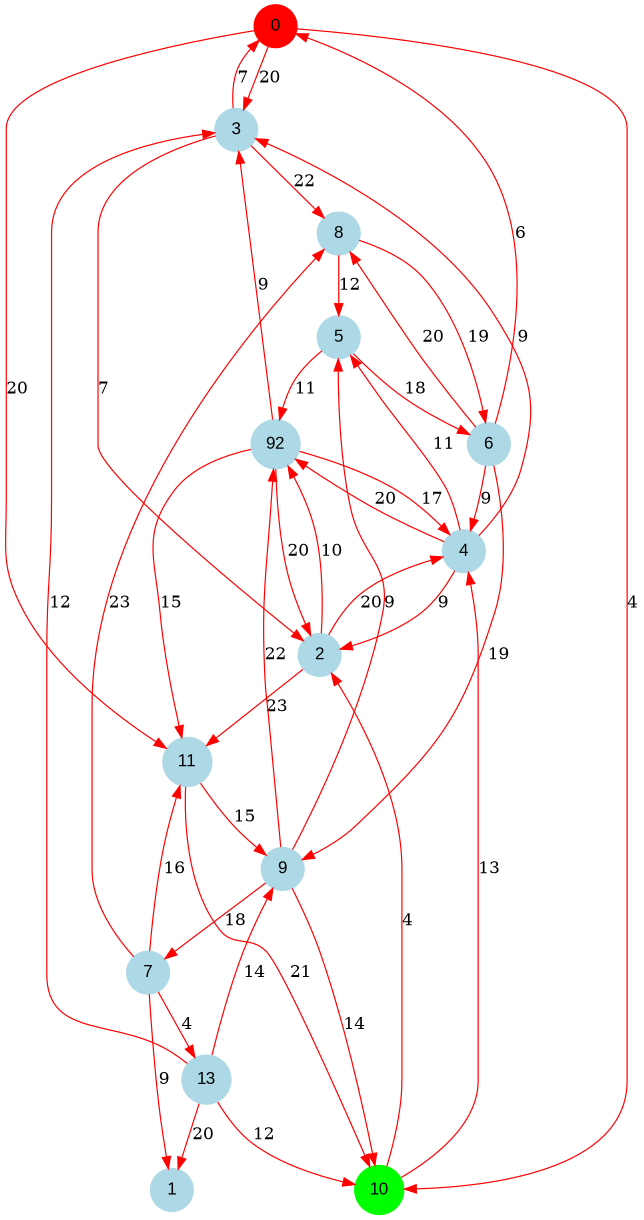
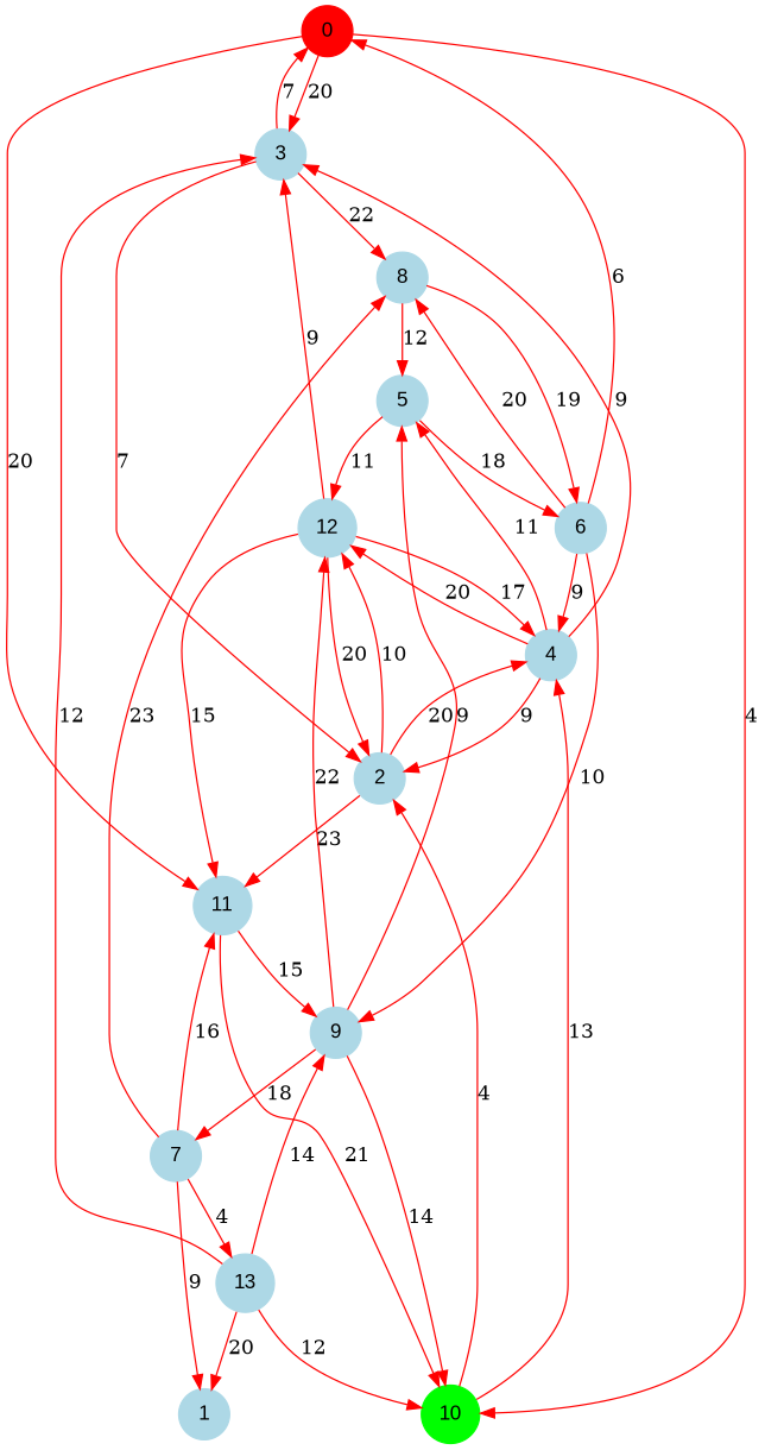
  digraph {
    rankdir=TB
    node [color=lightblue fontname=Arial shape=circle style=filled]
    edge [color=red]
    0 [color=red]
    3
    10 [color=green]
    11
    2
    8
    4
    9
-   12 [label=92]
+   12
    5
    6
    7
    1
    13
    0 -> 3 [label=20]
    0 -> 10 [label=4]
    0 -> 11 [label=20]
    3 -> 0 [label=7]
    3 -> 2 [label=7]
    3 -> 8 [label=22]
    10 -> 2 [label=4]
    10 -> 4 [label=13]
    11 -> 10 [label=21]
    11 -> 9 [label=15]
    2 -> 11 [label=23]
    2 -> 4 [label=20]
    2 -> 12 [label=10]
    8 -> 5 [label=12]
    8 -> 6 [label=19]
    4 -> 3 [label=9]
    4 -> 2 [label=9]
    4 -> 12 [label=20]
    4 -> 5 [label=11]
    9 -> 10 [label=14]
    9 -> 12 [label=22]
    9 -> 5 [label=9]
    9 -> 7 [label=18]
    12 -> 3 [label=9]
    12 -> 11 [label=15]
    12 -> 2 [label=20]
    12 -> 4 [label=17]
    5 -> 12 [label=11]
    5 -> 6 [label=18]
    6 -> 0 [label=6]
    6 -> 8 [label=20]
    6 -> 4 [label=9]
-   6 -> 9 [label=19]
+   6 -> 9 [label=10]
    7 -> 11 [label=16]
    7 -> 8 [label=23]
    7 -> 1 [label=9]
    7 -> 13 [label=4]
    13 -> 3 [label=12]
    13 -> 10 [label=12]
    13 -> 9 [label=14]
    13 -> 1 [label=20]
  }
